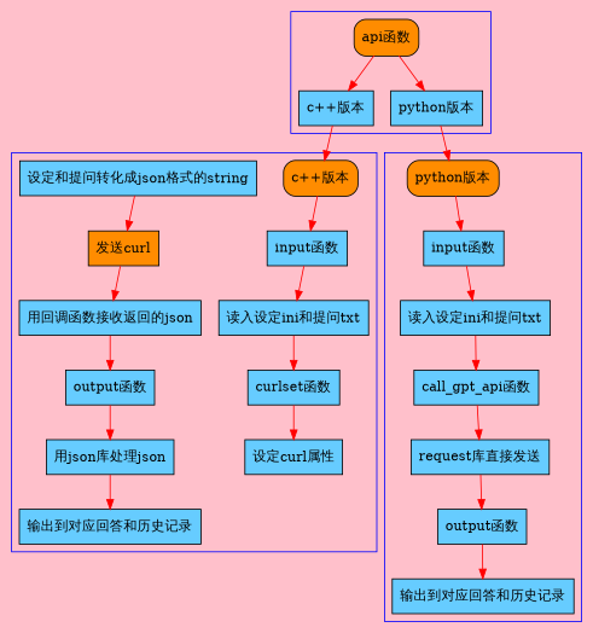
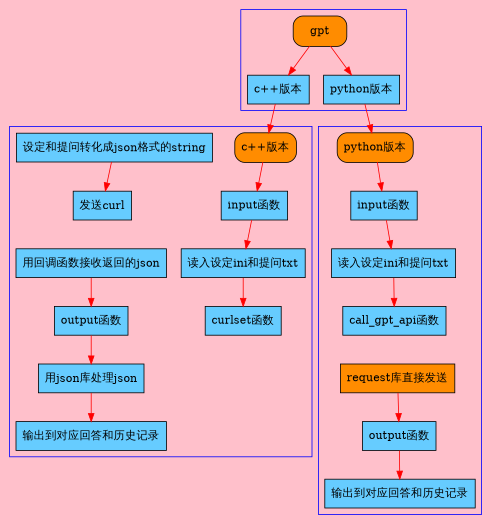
  digraph {
    bgcolor=pink
    node [fillcolor="#66CCff" shape=box style=filled]
    edge [color=red style=solid]
    n1 [fillcolor="#FF8C00" label="c++版本" shape=Mrecord]
    n2 [label="input函数"]
    n3 [label="读入设定ini和提问txt"]
    n4 [label="curlset函数"]
-   n5 [label="设定curl属性"]
    n6 [label="设定和提问转化成json格式的string"]
-   n7 [fillcolor="#FF8C00" label="发送curl"]
+   n7 [label="发送curl"]
    n8 [label="用回调函数接收返回的json"]
    n9 [label="output函数"]
    n10 [label="用json库处理json"]
    n11 [label="输出到对应回答和历史记录"]
-   n12 [fillcolor="#FF8C00" label="api函数" shape=Mrecord]
+   n12 [fillcolor="#FF8C00" label=gpt shape=Mrecord]
    n13 [label="c++版本"]
    n14 [label="python版本"]
    n15 [fillcolor="#FF8C00" label="python版本" shape=Mrecord]
    n16 [label="input函数"]
    n17 [label="读入设定ini和提问txt"]
    n18 [label="call_gpt_api函数"]
-   n19 [label="request库直接发送"]
+   n19 [fillcolor="#FF8C00" label="request库直接发送"]
    n20 [label="output函数"]
    n21 [label="输出到对应回答和历史记录"]
    subgraph cluster_1 {
      color=blue
      n1
      n2
      n3
      n4
-     n5
      n6
      n7
      n8
      n9
      n10
      n11
    }
    subgraph cluster_2 {
      color=blue
      n12
      n13
      n14
    }
    subgraph cluster_3 {
      color=blue
      n15
      n16
      n17
      n18
      n19
      n20
      n21
    }
    n1 -> n2
    n2 -> n3
    n3 -> n4
-   n4 -> n5
    n6 -> n7
-   n7 -> n8
    n8 -> n9
    n9 -> n10
    n10 -> n11
    n12 -> n13
    n12 -> n14
    n13 -> n1
    n14 -> n15
    n15 -> n16
    n16 -> n17
    n17 -> n18
-   n18 -> n19
    n19 -> n20
    n20 -> n21
  }
